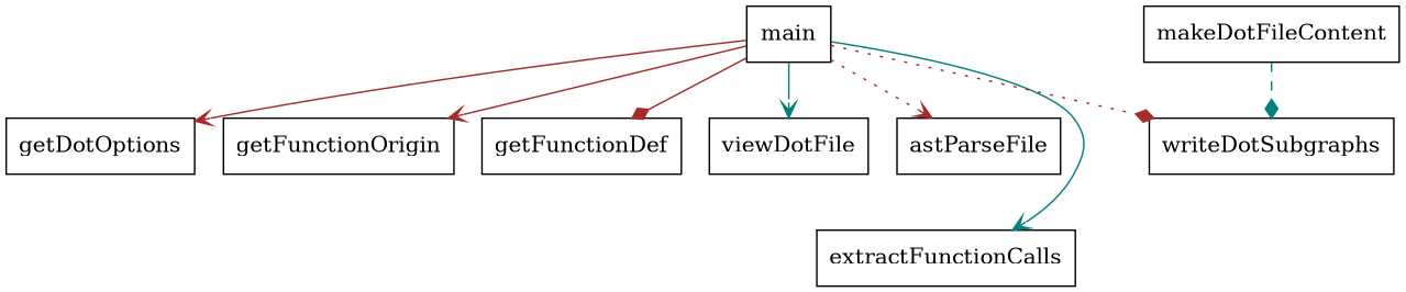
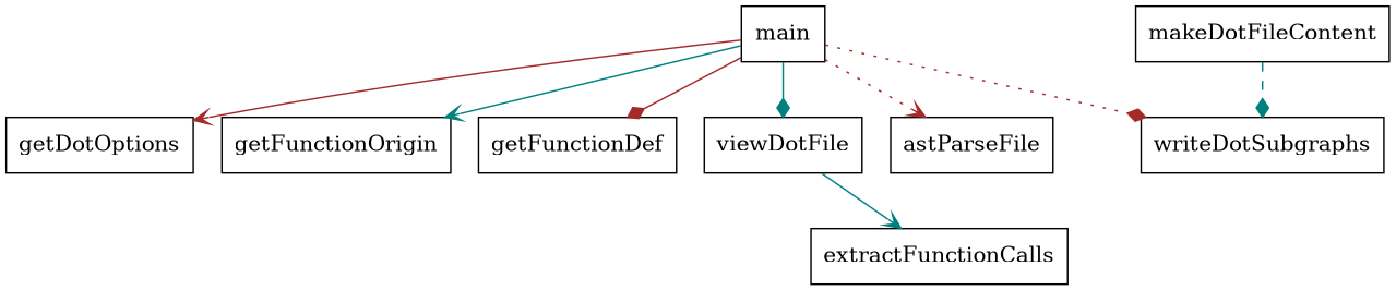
  digraph {
    node [shape=box]
    edge [arrowhead=vee color=brown style=solid]
    main
    getDotOptions
    getFunctionOrigin
    getFunctionDef
    viewDotFile
    astParseFile
    extractFunctionCalls
    writeDotSubgraphs
    makeDotFileContent
    main -> getDotOptions
-   main -> getFunctionOrigin
+   main -> getFunctionOrigin [color=teal]
    main -> getFunctionDef [arrowhead=diamond]
-   main -> viewDotFile [color=teal]
+   main -> viewDotFile [arrowhead=diamond color=teal]
    main -> astParseFile [style=dotted]
-   main -> extractFunctionCalls [color=teal]
+   viewDotFile -> extractFunctionCalls [color=teal]
    main -> writeDotSubgraphs [arrowhead=diamond style=dotted]
    makeDotFileContent -> writeDotSubgraphs [arrowhead=diamond color=teal style=dashed]
  }
